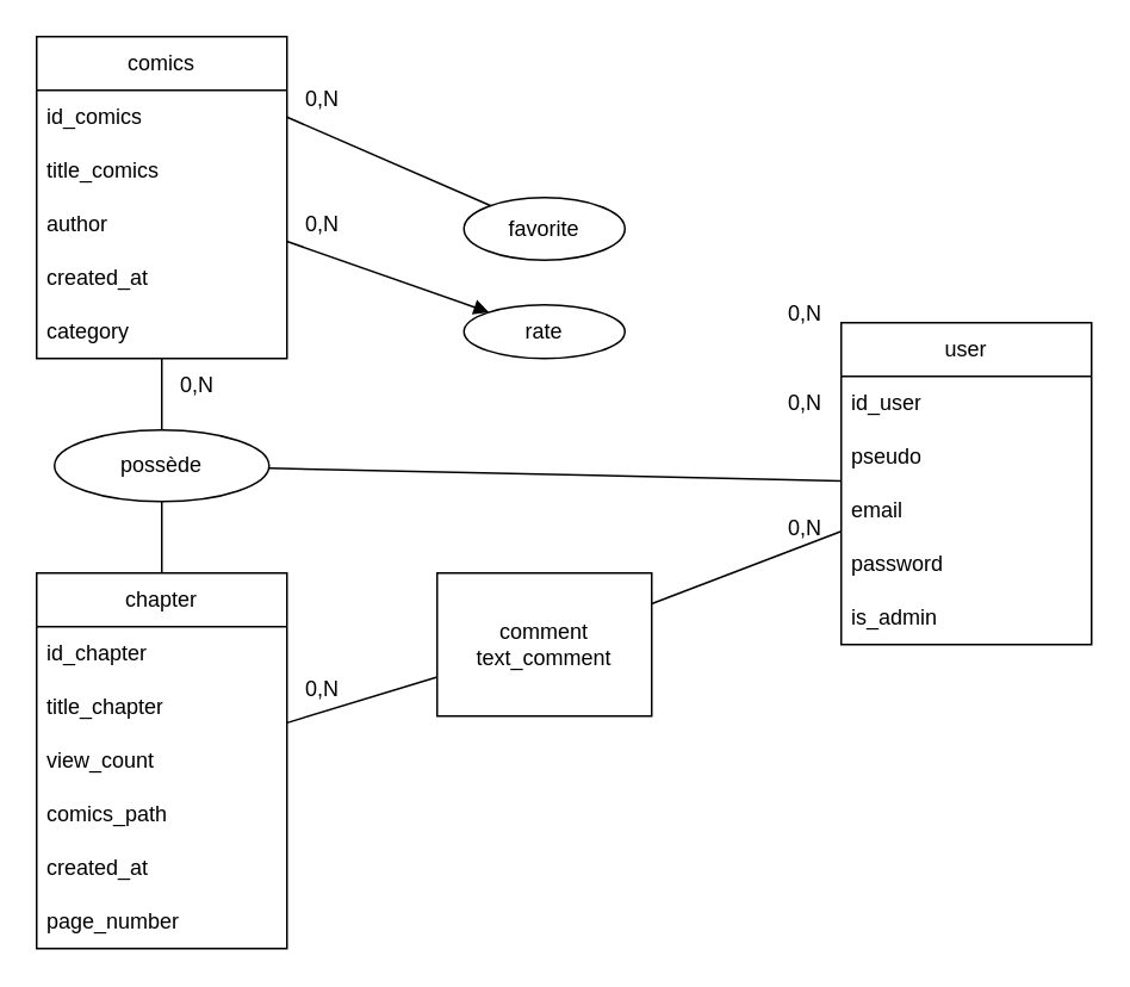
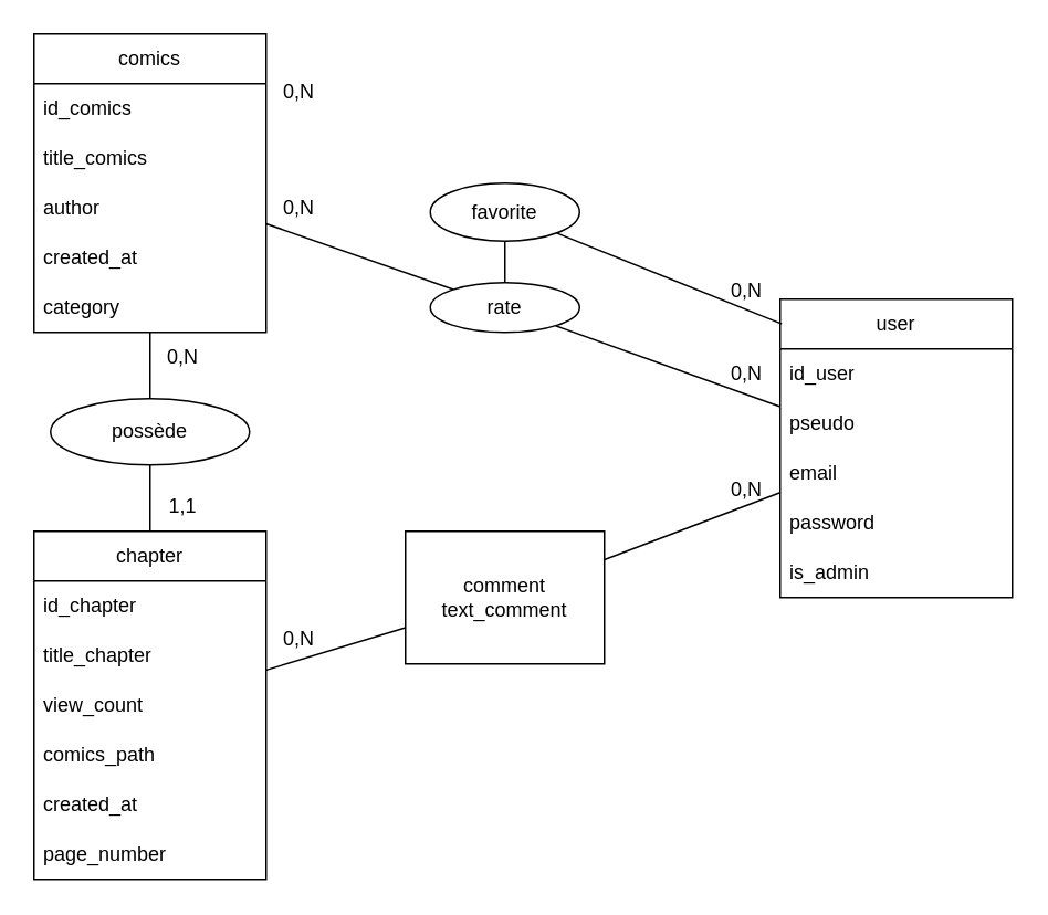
  <mxCell id="0" />
  <mxCell id="1" parent="0" />
  <mxCell id="2" value="user" style="swimlane;fontStyle=0;childLayout=stackLayout;horizontal=1;startSize=30;horizontalStack=0;resizeParent=1;resizeParentMax=0;resizeLast=0;collapsible=1;marginBottom=0;whiteSpace=wrap;html=1;" parent="1" vertex="1"><mxGeometry x="470" y="180" width="140" height="180" as="geometry" /></mxCell>
  <mxCell id="3" value="id_user" style="text;strokeColor=none;fillColor=none;align=left;verticalAlign=middle;spacingLeft=4;spacingRight=4;overflow=hidden;points=[[0,0.5],[1,0.5]];portConstraint=eastwest;rotatable=0;whiteSpace=wrap;html=1;" parent="2" vertex="1"><mxGeometry y="30" width="140" height="30" as="geometry" /></mxCell>
  <mxCell id="4" value="pseudo" style="text;strokeColor=none;fillColor=none;align=left;verticalAlign=middle;spacingLeft=4;spacingRight=4;overflow=hidden;points=[[0,0.5],[1,0.5]];portConstraint=eastwest;rotatable=0;whiteSpace=wrap;html=1;" parent="2" vertex="1"><mxGeometry y="60" width="140" height="30" as="geometry" /></mxCell>
  <mxCell id="5" value="email" style="text;strokeColor=none;fillColor=none;align=left;verticalAlign=middle;spacingLeft=4;spacingRight=4;overflow=hidden;points=[[0,0.5],[1,0.5]];portConstraint=eastwest;rotatable=0;whiteSpace=wrap;html=1;" parent="2" vertex="1"><mxGeometry y="90" width="140" height="30" as="geometry" /></mxCell>
  <mxCell id="6" value="password" style="text;strokeColor=none;fillColor=none;align=left;verticalAlign=middle;spacingLeft=4;spacingRight=4;overflow=hidden;points=[[0,0.5],[1,0.5]];portConstraint=eastwest;rotatable=0;whiteSpace=wrap;html=1;" parent="2" vertex="1"><mxGeometry y="120" width="140" height="30" as="geometry" /></mxCell>
  <mxCell id="7" value="is_admin" style="text;strokeColor=none;fillColor=none;align=left;verticalAlign=middle;spacingLeft=4;spacingRight=4;overflow=hidden;points=[[0,0.5],[1,0.5]];portConstraint=eastwest;rotatable=0;whiteSpace=wrap;html=1;" parent="2" vertex="1"><mxGeometry y="150" width="140" height="30" as="geometry" /></mxCell>
  <mxCell id="8" value="comics" style="swimlane;fontStyle=0;childLayout=stackLayout;horizontal=1;startSize=30;horizontalStack=0;resizeParent=1;resizeParentMax=0;resizeLast=0;collapsible=1;marginBottom=0;whiteSpace=wrap;html=1;" parent="1" vertex="1"><mxGeometry x="20" y="20" width="140" height="180" as="geometry" /></mxCell>
  <mxCell id="9" value="id_comics" style="text;strokeColor=none;fillColor=none;align=left;verticalAlign=middle;spacingLeft=4;spacingRight=4;overflow=hidden;points=[[0,0.5],[1,0.5]];portConstraint=eastwest;rotatable=0;whiteSpace=wrap;html=1;" parent="8" vertex="1"><mxGeometry y="30" width="140" height="30" as="geometry" /></mxCell>
  <mxCell id="10" value="title_comics" style="text;strokeColor=none;fillColor=none;align=left;verticalAlign=middle;spacingLeft=4;spacingRight=4;overflow=hidden;points=[[0,0.5],[1,0.5]];portConstraint=eastwest;rotatable=0;whiteSpace=wrap;html=1;" parent="8" vertex="1"><mxGeometry y="60" width="140" height="30" as="geometry" /></mxCell>
  <mxCell id="11" value="author" style="text;strokeColor=none;fillColor=none;align=left;verticalAlign=middle;spacingLeft=4;spacingRight=4;overflow=hidden;points=[[0,0.5],[1,0.5]];portConstraint=eastwest;rotatable=0;whiteSpace=wrap;html=1;" parent="8" vertex="1"><mxGeometry y="90" width="140" height="30" as="geometry" /></mxCell>
  <mxCell id="12" value="created_at" style="text;strokeColor=none;fillColor=none;align=left;verticalAlign=middle;spacingLeft=4;spacingRight=4;overflow=hidden;points=[[0,0.5],[1,0.5]];portConstraint=eastwest;rotatable=0;whiteSpace=wrap;html=1;" parent="8" vertex="1"><mxGeometry y="120" width="140" height="30" as="geometry" /></mxCell>
  <mxCell id="13" value="category" style="text;strokeColor=none;fillColor=none;align=left;verticalAlign=middle;spacingLeft=4;spacingRight=4;overflow=hidden;points=[[0,0.5],[1,0.5]];portConstraint=eastwest;rotatable=0;whiteSpace=wrap;html=1;" parent="8" vertex="1"><mxGeometry y="150" width="140" height="30" as="geometry" /></mxCell>
  <mxCell id="14" value="chapter" style="swimlane;fontStyle=0;childLayout=stackLayout;horizontal=1;startSize=30;horizontalStack=0;resizeParent=1;resizeParentMax=0;resizeLast=0;collapsible=1;marginBottom=0;whiteSpace=wrap;html=1;" parent="1" vertex="1"><mxGeometry x="20" y="320" width="140" height="210" as="geometry" /></mxCell>
  <mxCell id="15" value="id_chapter" style="text;strokeColor=none;fillColor=none;align=left;verticalAlign=middle;spacingLeft=4;spacingRight=4;overflow=hidden;points=[[0,0.5],[1,0.5]];portConstraint=eastwest;rotatable=0;whiteSpace=wrap;html=1;" parent="14" vertex="1"><mxGeometry y="30" width="140" height="30" as="geometry" /></mxCell>
  <mxCell id="16" value="title_chapter" style="text;strokeColor=none;fillColor=none;align=left;verticalAlign=middle;spacingLeft=4;spacingRight=4;overflow=hidden;points=[[0,0.5],[1,0.5]];portConstraint=eastwest;rotatable=0;whiteSpace=wrap;html=1;" parent="14" vertex="1"><mxGeometry y="60" width="140" height="30" as="geometry" /></mxCell>
  <mxCell id="17" value="view_count" style="text;strokeColor=none;fillColor=none;align=left;verticalAlign=middle;spacingLeft=4;spacingRight=4;overflow=hidden;points=[[0,0.5],[1,0.5]];portConstraint=eastwest;rotatable=0;whiteSpace=wrap;html=1;" parent="14" vertex="1"><mxGeometry y="90" width="140" height="30" as="geometry" /></mxCell>
  <mxCell id="18" value="comics_path" style="text;strokeColor=none;fillColor=none;align=left;verticalAlign=middle;spacingLeft=4;spacingRight=4;overflow=hidden;points=[[0,0.5],[1,0.5]];portConstraint=eastwest;rotatable=0;whiteSpace=wrap;html=1;" parent="14" vertex="1"><mxGeometry y="120" width="140" height="30" as="geometry" /></mxCell>
  <mxCell id="19" value="created_at" style="text;strokeColor=none;fillColor=none;align=left;verticalAlign=middle;spacingLeft=4;spacingRight=4;overflow=hidden;points=[[0,0.5],[1,0.5]];portConstraint=eastwest;rotatable=0;whiteSpace=wrap;html=1;" parent="14" vertex="1"><mxGeometry y="150" width="140" height="30" as="geometry" /></mxCell>
  <mxCell id="20" value="page_number" style="text;strokeColor=none;fillColor=none;align=left;verticalAlign=middle;spacingLeft=4;spacingRight=4;overflow=hidden;points=[[0,0.5],[1,0.5]];portConstraint=eastwest;rotatable=0;whiteSpace=wrap;html=1;" parent="14" vertex="1"><mxGeometry y="180" width="140" height="30" as="geometry" /></mxCell>
  <mxCell id="21" value="comment&lt;div&gt;text_comment&lt;/div&gt;" style="whiteSpace=wrap;html=1;rounded=0;" parent="1" vertex="1"><mxGeometry x="244" y="320" width="120" height="80" as="geometry" /></mxCell>
  <mxCell id="22" value="favorite" style="ellipse;whiteSpace=wrap;html=1;" parent="1" vertex="1"><mxGeometry x="259" y="110" width="90" height="35" as="geometry" /></mxCell>
  <mxCell id="23" value="" style="endArrow=none;html=1;rounded=0;" parent="1" target="13" edge="1"><mxGeometry width="50" height="50" relative="1" as="geometry"><mxPoint x="90" y="250" as="sourcePoint" /><mxPoint x="330" y="310" as="targetPoint" /></mxGeometry></mxCell>
  <mxCell id="24" value="possède" style="ellipse;whiteSpace=wrap;html=1;" parent="1" vertex="1"><mxGeometry x="30" y="240" width="120" height="40" as="geometry" /></mxCell>
  <mxCell id="25" value="" style="endArrow=none;html=1;rounded=0;entryX=0.5;entryY=1;entryDx=0;entryDy=0;" parent="1" source="14" target="24" edge="1"><mxGeometry width="50" height="50" relative="1" as="geometry"><mxPoint x="280" y="360" as="sourcePoint" /><mxPoint x="330" y="310" as="targetPoint" /></mxGeometry></mxCell>
- <mxCell id="26" value="" style="endArrow=none;html=1;rounded=0;entryX=1;entryY=0.5;entryDx=0;entryDy=0;" parent="1" source="22" target="9" edge="1"><mxGeometry width="50" height="50" relative="1" as="geometry"><mxPoint x="280" y="360" as="sourcePoint" /><mxPoint x="330" y="310" as="targetPoint" /></mxGeometry></mxCell>
+ <mxCell id="26" value="" style="endArrow=none;html=1;rounded=0;" parent="1" source="22" target="36" edge="1"><mxGeometry width="50" height="50" relative="1" as="geometry"><mxPoint x="280" y="360" as="sourcePoint" /><mxPoint x="330" y="310" as="targetPoint" /></mxGeometry></mxCell>
+ <mxCell id="27" value="" style="endArrow=none;html=1;rounded=0;entryX=0.007;entryY=0.083;entryDx=0;entryDy=0;entryPerimeter=0;" parent="1" source="22" target="2" edge="1"><mxGeometry width="50" height="50" relative="1" as="geometry"><mxPoint x="280" y="360" as="sourcePoint" /><mxPoint x="330" y="310" as="targetPoint" /></mxGeometry></mxCell>
  <mxCell id="28" value="" style="endArrow=none;html=1;rounded=0;" parent="1" source="21" target="2" edge="1"><mxGeometry width="50" height="50" relative="1" as="geometry"><mxPoint x="280" y="360" as="sourcePoint" /><mxPoint x="330" y="310" as="targetPoint" /></mxGeometry></mxCell>
  <mxCell id="29" value="" style="endArrow=none;html=1;rounded=0;" parent="1" source="21" target="14" edge="1"><mxGeometry width="50" height="50" relative="1" as="geometry"><mxPoint x="280" y="360" as="sourcePoint" /><mxPoint x="330" y="310" as="targetPoint" /></mxGeometry></mxCell>
  <mxCell id="30" value="0,N" style="text;html=1;align=center;verticalAlign=middle;whiteSpace=wrap;rounded=0;" parent="1" vertex="1"><mxGeometry x="80" y="200" width="60" height="30" as="geometry" /></mxCell>
+ <mxCell id="31" value="1,1" style="text;html=1;align=center;verticalAlign=middle;whiteSpace=wrap;rounded=0;" parent="1" vertex="1"><mxGeometry x="80" y="290" width="60" height="30" as="geometry" /></mxCell>
  <mxCell id="32" value="0,N" style="text;html=1;align=center;verticalAlign=middle;whiteSpace=wrap;rounded=0;" parent="1" vertex="1"><mxGeometry x="150" y="40" width="60" height="30" as="geometry" /></mxCell>
  <mxCell id="33" value="0,N" style="text;html=1;align=center;verticalAlign=middle;whiteSpace=wrap;rounded=0;" parent="1" vertex="1"><mxGeometry x="420" y="160" width="60" height="30" as="geometry" /></mxCell>
  <mxCell id="34" value="0,N" style="text;html=1;align=center;verticalAlign=middle;whiteSpace=wrap;rounded=0;" parent="1" vertex="1"><mxGeometry x="150" y="370" width="60" height="30" as="geometry" /></mxCell>
  <mxCell id="35" value="0,N" style="text;html=1;align=center;verticalAlign=middle;whiteSpace=wrap;rounded=0;" parent="1" vertex="1"><mxGeometry x="420" y="280" width="60" height="30" as="geometry" /></mxCell>
  <mxCell id="36" value="rate" style="ellipse;whiteSpace=wrap;html=1;" parent="1" vertex="1"><mxGeometry x="259" y="170" width="90" height="30" as="geometry" /></mxCell>
- <mxCell id="37" value="" style="endArrow=block;html=1;rounded=0;" parent="1" source="8" target="36" edge="1"><mxGeometry width="50" height="50" relative="1" as="geometry"><mxPoint x="190" y="130" as="sourcePoint" /><mxPoint x="330" y="310" as="targetPoint" /></mxGeometry></mxCell>
- <mxCell id="38" value="" style="endArrow=none;html=1;rounded=0;" parent="1" source="2" target="24" edge="1"><mxGeometry width="50" height="50" relative="1" as="geometry"><mxPoint x="280" y="360" as="sourcePoint" /><mxPoint x="330" y="310" as="targetPoint" /></mxGeometry></mxCell>
+ <mxCell id="37" value="" style="endArrow=none;html=1;rounded=0;" parent="1" source="8" target="36" edge="1"><mxGeometry width="50" height="50" relative="1" as="geometry"><mxPoint x="190" y="130" as="sourcePoint" /><mxPoint x="330" y="310" as="targetPoint" /></mxGeometry></mxCell>
+ <mxCell id="38" value="" style="endArrow=none;html=1;rounded=0;" parent="1" source="2" target="36" edge="1"><mxGeometry width="50" height="50" relative="1" as="geometry"><mxPoint x="280" y="360" as="sourcePoint" /><mxPoint x="330" y="310" as="targetPoint" /></mxGeometry></mxCell>
  <mxCell id="39" value="0,N" style="text;html=1;align=center;verticalAlign=middle;whiteSpace=wrap;rounded=0;" parent="1" vertex="1"><mxGeometry x="150" y="110" width="60" height="30" as="geometry" /></mxCell>
  <mxCell id="40" value="0,N" style="text;html=1;align=center;verticalAlign=middle;whiteSpace=wrap;rounded=0;" parent="1" vertex="1"><mxGeometry x="420" y="210" width="60" height="30" as="geometry" /></mxCell>
